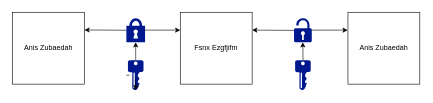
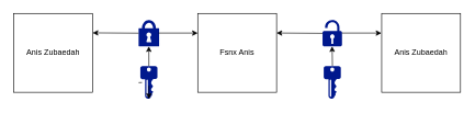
  <mxCell id="0" />
  <mxCell id="1" parent="0" />
  <mxCell id="2" value="Anis Zubaedah" style="whiteSpace=wrap;html=1;aspect=fixed;" vertex="1" parent="1"><mxGeometry x="20" y="20" width="120" height="120" as="geometry" /></mxCell>
- <mxCell id="3" value="Fsnx Ezgfjifm" style="whiteSpace=wrap;html=1;aspect=fixed;" vertex="1" parent="1"><mxGeometry x="300" y="20" width="120" height="120" as="geometry" /></mxCell>
+ <mxCell id="3" value="Fsnx Anis" style="whiteSpace=wrap;html=1;aspect=fixed;" vertex="1" parent="1"><mxGeometry x="300" y="20" width="120" height="120" as="geometry" /></mxCell>
  <mxCell id="4" value="Anis Zubaedah" style="whiteSpace=wrap;html=1;aspect=fixed;" vertex="1" parent="1"><mxGeometry x="580" y="20" width="120" height="120" as="geometry" /></mxCell>
  <mxCell id="5" value="" style="sketch=0;html=1;aspect=fixed;strokeColor=none;shadow=0;fillColor=#00188D;verticalAlign=top;labelPosition=center;verticalLabelPosition=bottom;shape=mxgraph.gcp2.lock" vertex="1" parent="1"><mxGeometry x="210" y="30" width="31.2" height="40" as="geometry" /></mxCell>
  <mxCell id="6" value="" style="sketch=0;aspect=fixed;pointerEvents=1;shadow=0;dashed=0;html=1;strokeColor=none;labelPosition=center;verticalLabelPosition=bottom;verticalAlign=top;align=center;fillColor=#00188D;shape=mxgraph.mscae.enterprise.lock_unlocked" vertex="1" parent="1"><mxGeometry x="490" y="30" width="29.6" height="40" as="geometry" /></mxCell>
  <mxCell id="7" value="" style="endArrow=classic;html=1;rounded=0;" edge="1" parent="1"><mxGeometry width="50" height="50" relative="1" as="geometry"><mxPoint x="210" y="50" as="sourcePoint" /><mxPoint x="140" y="49.5" as="targetPoint" /></mxGeometry></mxCell>
  <mxCell id="8" value="" style="endArrow=classic;html=1;rounded=0;" edge="1" parent="1"><mxGeometry width="50" height="50" relative="1" as="geometry"><mxPoint x="240" y="49.83" as="sourcePoint" /><mxPoint x="300" y="49.83" as="targetPoint" /></mxGeometry></mxCell>
  <mxCell id="9" value="" style="endArrow=classic;html=1;rounded=0;" edge="1" parent="1"><mxGeometry width="50" height="50" relative="1" as="geometry"><mxPoint x="490" y="50.25" as="sourcePoint" /><mxPoint x="420" y="49.75" as="targetPoint" /></mxGeometry></mxCell>
  <mxCell id="10" value="" style="endArrow=classic;html=1;rounded=0;" edge="1" parent="1"><mxGeometry width="50" height="50" relative="1" as="geometry"><mxPoint x="519.6" y="49.83" as="sourcePoint" /><mxPoint x="579.6" y="49.83" as="targetPoint" /></mxGeometry></mxCell>
  <mxCell id="11" value="" style="sketch=0;aspect=fixed;pointerEvents=1;shadow=0;dashed=0;html=1;strokeColor=none;labelPosition=center;verticalLabelPosition=bottom;verticalAlign=top;align=center;fillColor=#00188D;shape=mxgraph.mscae.enterprise.key_permissions" vertex="1" parent="1"><mxGeometry x="212.6" y="100" width="26" height="50" as="geometry" /></mxCell>
  <mxCell id="12" value="" style="endArrow=classic;html=1;rounded=0;entryX=0.491;entryY=0.477;entryDx=0;entryDy=0;entryPerimeter=0;exitX=0.5;exitY=0;exitDx=0;exitDy=0;exitPerimeter=0;" edge="1" parent="1" source="11"><mxGeometry width="50" height="50" relative="1" as="geometry"><mxPoint x="225.67" y="90.92" as="sourcePoint" /><mxPoint x="225.499" y="70" as="targetPoint" /></mxGeometry></mxCell>
  <mxCell id="13" value="" style="endArrow=classic;html=1;rounded=0;entryX=0.491;entryY=0.477;entryDx=0;entryDy=0;entryPerimeter=0;exitX=0.5;exitY=0;exitDx=0;exitDy=0;exitPerimeter=0;" edge="1" parent="1"><mxGeometry width="50" height="50" relative="1" as="geometry"><mxPoint x="505.051" y="100" as="sourcePoint" /><mxPoint x="504.55" y="70" as="targetPoint" /></mxGeometry></mxCell>
  <mxCell id="14" value="" style="sketch=0;aspect=fixed;pointerEvents=1;shadow=0;dashed=0;html=1;strokeColor=none;labelPosition=center;verticalLabelPosition=bottom;verticalAlign=top;align=center;fillColor=#00188D;shape=mxgraph.mscae.enterprise.key_permissions" vertex="1" parent="1"><mxGeometry x="491.8" y="100" width="26" height="50" as="geometry" /></mxCell>
  <mxCell id="15" value="" style="endArrow=classic;html=1;rounded=0;" edge="1" parent="1"><mxGeometry width="50" height="50" relative="1" as="geometry"><mxPoint x="225.58" y="130" as="sourcePoint" /><mxPoint x="225.58" y="150" as="targetPoint" /></mxGeometry></mxCell>
  <mxCell id="16" value="" style="endArrow=none;html=1;rounded=0;entryX=0.098;entryY=0.503;entryDx=0;entryDy=0;entryPerimeter=0;" edge="1" parent="1" target="11"><mxGeometry width="50" height="50" relative="1" as="geometry"><mxPoint x="210" y="125.34" as="sourcePoint" /><mxPoint x="216.786" y="124.66" as="targetPoint" /></mxGeometry></mxCell>
